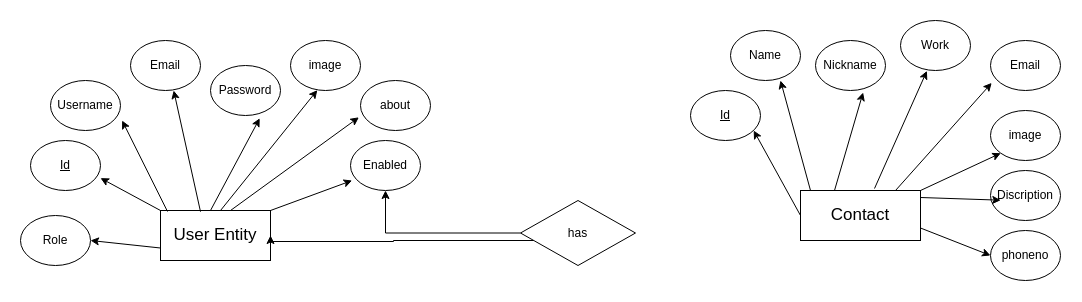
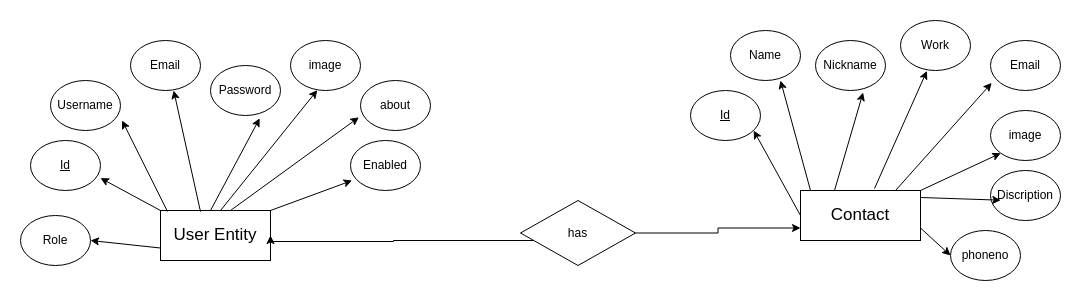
  <mxCell id="0" />
  <mxCell id="1" parent="0" />
  <mxCell id="2" value="&lt;font style=&quot;font-size: 17px;&quot;&gt;User Entity&lt;/font&gt;" style="rounded=0;whiteSpace=wrap;html=1;" vertex="1" parent="1"><mxGeometry x="160" y="210" width="110" height="50" as="geometry" /></mxCell>
  <mxCell id="3" value="&lt;font style=&quot;font-size: 17px;&quot;&gt;Contact&lt;/font&gt;" style="rounded=0;whiteSpace=wrap;html=1;" vertex="1" parent="1"><mxGeometry x="800" y="190" width="120" height="50" as="geometry" /></mxCell>
  <mxCell id="4" value="&lt;u&gt;Id&lt;/u&gt;" style="ellipse;whiteSpace=wrap;html=1;" vertex="1" parent="1"><mxGeometry x="30" y="140" width="70" height="50" as="geometry" /></mxCell>
  <mxCell id="5" value="Username" style="ellipse;whiteSpace=wrap;html=1;" vertex="1" parent="1"><mxGeometry x="50" y="80" width="70" height="50" as="geometry" /></mxCell>
  <mxCell id="6" value="Email" style="ellipse;whiteSpace=wrap;html=1;" vertex="1" parent="1"><mxGeometry x="130" y="40" width="70" height="50" as="geometry" /></mxCell>
  <mxCell id="7" value="Password" style="ellipse;whiteSpace=wrap;html=1;" vertex="1" parent="1"><mxGeometry x="210" y="65" width="70" height="50" as="geometry" /></mxCell>
  <mxCell id="8" value="image" style="ellipse;whiteSpace=wrap;html=1;" vertex="1" parent="1"><mxGeometry x="290" y="40" width="70" height="50" as="geometry" /></mxCell>
  <mxCell id="9" value="Role" style="ellipse;whiteSpace=wrap;html=1;" vertex="1" parent="1"><mxGeometry x="20" y="215" width="70" height="50" as="geometry" /></mxCell>
  <mxCell id="10" value="about" style="ellipse;whiteSpace=wrap;html=1;" vertex="1" parent="1"><mxGeometry x="360" y="80" width="70" height="50" as="geometry" /></mxCell>
  <mxCell id="11" value="Enabled" style="ellipse;whiteSpace=wrap;html=1;" vertex="1" parent="1"><mxGeometry x="350" y="140" width="70" height="50" as="geometry" /></mxCell>
  <mxCell id="12" value="" style="endArrow=classic;html=1;rounded=0;entryX=0.023;entryY=0.8;entryDx=0;entryDy=0;entryPerimeter=0;" edge="1" parent="1" target="11"><mxGeometry width="50" height="50" relative="1" as="geometry"><mxPoint x="270" y="210" as="sourcePoint" /><mxPoint x="320" y="160" as="targetPoint" /></mxGeometry></mxCell>
  <mxCell id="13" value="" style="endArrow=classic;html=1;rounded=0;entryX=-0.023;entryY=0.736;entryDx=0;entryDy=0;entryPerimeter=0;" edge="1" parent="1" target="10"><mxGeometry width="50" height="50" relative="1" as="geometry"><mxPoint x="230" y="210" as="sourcePoint" /><mxPoint x="322" y="180" as="targetPoint" /></mxGeometry></mxCell>
  <mxCell id="14" value="" style="endArrow=classic;html=1;rounded=0;entryX=0.383;entryY=0.992;entryDx=0;entryDy=0;entryPerimeter=0;" edge="1" parent="1" target="8"><mxGeometry width="50" height="50" relative="1" as="geometry"><mxPoint x="220" y="210" as="sourcePoint" /><mxPoint x="348" y="117" as="targetPoint" /></mxGeometry></mxCell>
  <mxCell id="15" value="" style="endArrow=classic;html=1;rounded=0;entryX=0.703;entryY=1.056;entryDx=0;entryDy=0;entryPerimeter=0;" edge="1" parent="1" target="7"><mxGeometry width="50" height="50" relative="1" as="geometry"><mxPoint x="210" y="210" as="sourcePoint" /><mxPoint x="338" y="117" as="targetPoint" /></mxGeometry></mxCell>
  <mxCell id="16" value="" style="endArrow=classic;html=1;rounded=0;entryX=0.76;entryY=0.976;entryDx=0;entryDy=0;entryPerimeter=0;" edge="1" parent="1"><mxGeometry width="50" height="50" relative="1" as="geometry"><mxPoint x="200" y="211.2" as="sourcePoint" /><mxPoint x="173.2" y="90" as="targetPoint" /></mxGeometry></mxCell>
  <mxCell id="17" value="" style="endArrow=classic;html=1;rounded=0;entryX=1.023;entryY=0.8;entryDx=0;entryDy=0;entryPerimeter=0;" edge="1" parent="1" target="5"><mxGeometry width="50" height="50" relative="1" as="geometry"><mxPoint x="167" y="211" as="sourcePoint" /><mxPoint x="140" y="90" as="targetPoint" /></mxGeometry></mxCell>
  <mxCell id="18" value="" style="endArrow=classic;html=1;rounded=0;exitX=0;exitY=0;exitDx=0;exitDy=0;entryX=1;entryY=0.752;entryDx=0;entryDy=0;entryPerimeter=0;" edge="1" parent="1" source="2" target="4"><mxGeometry width="50" height="50" relative="1" as="geometry"><mxPoint x="150" y="211" as="sourcePoint" /><mxPoint x="100" y="210" as="targetPoint" /></mxGeometry></mxCell>
  <mxCell id="19" value="" style="endArrow=classic;html=1;rounded=0;exitX=0;exitY=0.75;exitDx=0;exitDy=0;entryX=1;entryY=0.5;entryDx=0;entryDy=0;" edge="1" parent="1" source="2" target="9"><mxGeometry width="50" height="50" relative="1" as="geometry"><mxPoint x="170" y="220" as="sourcePoint" /><mxPoint x="110" y="188" as="targetPoint" /><Array as="points" /></mxGeometry></mxCell>
  <mxCell id="20" value="Email" style="ellipse;whiteSpace=wrap;html=1;" vertex="1" parent="1"><mxGeometry x="990" y="40" width="70" height="50" as="geometry" /></mxCell>
  <mxCell id="21" value="Work" style="ellipse;whiteSpace=wrap;html=1;" vertex="1" parent="1"><mxGeometry x="900" y="20" width="70" height="50" as="geometry" /></mxCell>
  <mxCell id="22" value="Nickname" style="ellipse;whiteSpace=wrap;html=1;" vertex="1" parent="1"><mxGeometry x="815" y="40" width="70" height="50" as="geometry" /></mxCell>
  <mxCell id="23" value="Name" style="ellipse;whiteSpace=wrap;html=1;" vertex="1" parent="1"><mxGeometry x="730" y="30" width="70" height="50" as="geometry" /></mxCell>
  <mxCell id="24" value="&lt;u&gt;Id&lt;/u&gt;" style="ellipse;whiteSpace=wrap;html=1;" vertex="1" parent="1"><mxGeometry x="690" y="90" width="70" height="50" as="geometry" /></mxCell>
  <mxCell id="25" value="" style="endArrow=classic;html=1;rounded=0;entryX=0.714;entryY=1.064;entryDx=0;entryDy=0;entryPerimeter=0;exitX=0;exitY=0.5;exitDx=0;exitDy=0;" edge="1" parent="1" source="3"><mxGeometry width="50" height="50" relative="1" as="geometry"><mxPoint x="790" y="236.8" as="sourcePoint" /><mxPoint x="753.18" y="130" as="targetPoint" /></mxGeometry></mxCell>
  <mxCell id="26" value="image" style="ellipse;whiteSpace=wrap;html=1;" vertex="1" parent="1"><mxGeometry x="990" y="110" width="70" height="50" as="geometry" /></mxCell>
  <mxCell id="27" value="Discription" style="ellipse;whiteSpace=wrap;html=1;" vertex="1" parent="1"><mxGeometry x="990" y="170" width="70" height="50" as="geometry" /></mxCell>
- <mxCell id="28" value="phoneno" style="ellipse;whiteSpace=wrap;html=1;" vertex="1" parent="1"><mxGeometry x="990" y="230" width="70" height="50" as="geometry" /></mxCell>
+ <mxCell id="28" value="phoneno" style="ellipse;whiteSpace=wrap;html=1;" vertex="1" parent="1"><mxGeometry x="950" y="230" width="70" height="50" as="geometry" /></mxCell>
  <mxCell id="29" value="" style="endArrow=classic;html=1;rounded=0;entryX=0;entryY=1;entryDx=0;entryDy=0;" edge="1" parent="1"><mxGeometry width="50" height="50" relative="1" as="geometry"><mxPoint x="920" y="197" as="sourcePoint" /><mxPoint x="1000.251" y="199.678" as="targetPoint" /></mxGeometry></mxCell>
  <mxCell id="30" value="" style="endArrow=classic;html=1;rounded=0;entryX=0;entryY=0.5;entryDx=0;entryDy=0;exitX=1;exitY=0.75;exitDx=0;exitDy=0;" edge="1" parent="1" source="3" target="28"><mxGeometry width="50" height="50" relative="1" as="geometry"><mxPoint x="930" y="220" as="sourcePoint" /><mxPoint x="1010" y="223" as="targetPoint" /><Array as="points" /></mxGeometry></mxCell>
  <mxCell id="31" value="" style="endArrow=classic;html=1;rounded=0;entryX=0;entryY=1;entryDx=0;entryDy=0;" edge="1" parent="1" target="26"><mxGeometry width="50" height="50" relative="1" as="geometry"><mxPoint x="920" y="190" as="sourcePoint" /><mxPoint x="1000" y="193" as="targetPoint" /></mxGeometry></mxCell>
  <mxCell id="32" value="" style="endArrow=classic;html=1;rounded=0;entryX=0.017;entryY=0.848;entryDx=0;entryDy=0;entryPerimeter=0;" edge="1" parent="1" target="20"><mxGeometry width="50" height="50" relative="1" as="geometry"><mxPoint x="895" y="190" as="sourcePoint" /><mxPoint x="975" y="153" as="targetPoint" /></mxGeometry></mxCell>
  <mxCell id="33" value="" style="endArrow=classic;html=1;rounded=0;entryX=0.377;entryY=1.008;entryDx=0;entryDy=0;entryPerimeter=0;" edge="1" parent="1" target="21"><mxGeometry width="50" height="50" relative="1" as="geometry"><mxPoint x="874" y="188" as="sourcePoint" /><mxPoint x="970" y="80" as="targetPoint" /></mxGeometry></mxCell>
  <mxCell id="34" value="" style="endArrow=classic;html=1;rounded=0;entryX=0.68;entryY=1.04;entryDx=0;entryDy=0;entryPerimeter=0;" edge="1" parent="1" target="22"><mxGeometry width="50" height="50" relative="1" as="geometry"><mxPoint x="834" y="190" as="sourcePoint" /><mxPoint x="886" y="72" as="targetPoint" /></mxGeometry></mxCell>
  <mxCell id="35" value="" style="endArrow=classic;html=1;rounded=0;entryX=0.714;entryY=1.064;entryDx=0;entryDy=0;entryPerimeter=0;" edge="1" parent="1"><mxGeometry width="50" height="50" relative="1" as="geometry"><mxPoint x="810" y="190" as="sourcePoint" /><mxPoint x="780" y="80" as="targetPoint" /></mxGeometry></mxCell>
  <mxCell id="36" style="edgeStyle=orthogonalEdgeStyle;rounded=0;orthogonalLoop=1;jettySize=auto;html=1;entryX=1;entryY=0.5;entryDx=0;entryDy=0;" edge="1" parent="1" source="38" target="2"><mxGeometry relative="1" as="geometry"><mxPoint x="280" y="240" as="targetPoint" /><Array as="points"><mxPoint x="393" y="240" /><mxPoint x="393" y="241" /><mxPoint x="270" y="241" /></Array></mxGeometry></mxCell>
- <mxCell id="37" style="edgeStyle=orthogonalEdgeStyle;rounded=0;orthogonalLoop=1;jettySize=auto;html=1;" edge="1" parent="1" source="38" target="11"><mxGeometry relative="1" as="geometry" /></mxCell>
+ <mxCell id="37" style="edgeStyle=orthogonalEdgeStyle;rounded=0;orthogonalLoop=1;jettySize=auto;html=1;entryX=0;entryY=0.75;entryDx=0;entryDy=0;" edge="1" parent="1" source="38" target="3"><mxGeometry relative="1" as="geometry" /></mxCell>
  <mxCell id="38" value="has" style="rhombus;whiteSpace=wrap;html=1;" vertex="1" parent="1"><mxGeometry x="520" y="200" width="115" height="65" as="geometry" /></mxCell>
